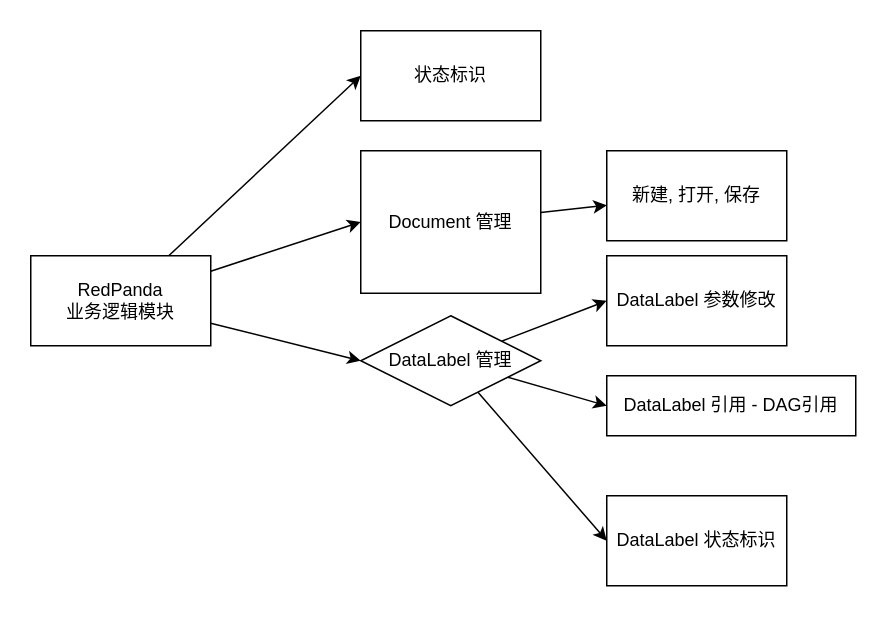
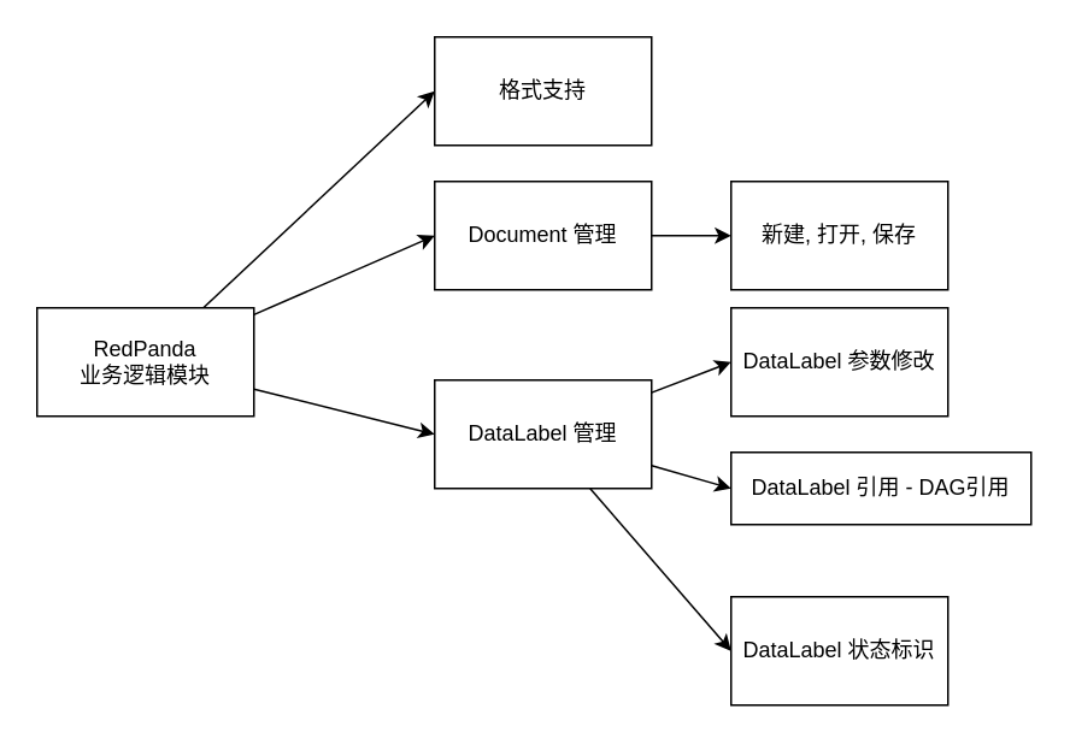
  <mxCell id="0" />
  <mxCell id="1" parent="0" />
  <mxCell id="2" style="edgeStyle=none;html=1;entryX=0;entryY=0.5;entryDx=0;entryDy=0;" edge="1" parent="1" source="5" target="7"><mxGeometry relative="1" as="geometry" /></mxCell>
  <mxCell id="3" style="edgeStyle=none;html=1;entryX=0;entryY=0.5;entryDx=0;entryDy=0;" edge="1" parent="1" source="5" target="11"><mxGeometry relative="1" as="geometry" /></mxCell>
  <mxCell id="4" style="edgeStyle=none;html=1;entryX=0;entryY=0.5;entryDx=0;entryDy=0;" edge="1" parent="1" source="5" target="16"><mxGeometry relative="1" as="geometry" /></mxCell>
  <mxCell id="5" value="RedPanda &lt;br&gt;业务逻辑模块" style="rounded=0;whiteSpace=wrap;html=1;" vertex="1" parent="1"><mxGeometry x="20" y="170" width="120" height="60" as="geometry" /></mxCell>
  <mxCell id="6" value="" style="edgeStyle=none;html=1;" edge="1" parent="1" source="7" target="13"><mxGeometry relative="1" as="geometry" /></mxCell>
- <mxCell id="7" value="Document 管理" style="rounded=0;whiteSpace=wrap;html=1;" vertex="1" parent="1"><mxGeometry x="240" y="100" width="120" height="95" as="geometry" /></mxCell>
+ <mxCell id="7" value="Document 管理" style="rounded=0;whiteSpace=wrap;html=1;" vertex="1" parent="1"><mxGeometry x="240" y="100" width="120" height="60" as="geometry" /></mxCell>
  <mxCell id="8" style="edgeStyle=none;html=1;entryX=0;entryY=0.5;entryDx=0;entryDy=0;" edge="1" parent="1" source="11" target="12"><mxGeometry relative="1" as="geometry" /></mxCell>
  <mxCell id="9" style="edgeStyle=none;html=1;entryX=0;entryY=0.5;entryDx=0;entryDy=0;" edge="1" parent="1" source="11" target="14"><mxGeometry relative="1" as="geometry" /></mxCell>
  <mxCell id="10" style="edgeStyle=none;html=1;entryX=0;entryY=0.5;entryDx=0;entryDy=0;" edge="1" parent="1" source="11" target="15"><mxGeometry relative="1" as="geometry" /></mxCell>
- <mxCell id="11" value="DataLabel 管理" style="rhombus;whiteSpace=wrap;html=1;" vertex="1" parent="1"><mxGeometry x="240" y="210" width="120" height="60" as="geometry" /></mxCell>
+ <mxCell id="11" value="DataLabel 管理" style="rounded=0;whiteSpace=wrap;html=1;" vertex="1" parent="1"><mxGeometry x="240" y="210" width="120" height="60" as="geometry" /></mxCell>
  <mxCell id="12" value="DataLabel 参数修改" style="rounded=0;whiteSpace=wrap;html=1;" vertex="1" parent="1"><mxGeometry x="404" y="170" width="120" height="60" as="geometry" /></mxCell>
  <mxCell id="13" value="新建, 打开, 保存" style="whiteSpace=wrap;html=1;fillColor=rgb(255, 255, 255);rounded=0;" vertex="1" parent="1"><mxGeometry x="404" y="100" width="120" height="60" as="geometry" /></mxCell>
  <mxCell id="14" value="DataLabel 引用 - DAG引用" style="rounded=0;whiteSpace=wrap;html=1;" vertex="1" parent="1"><mxGeometry x="404" y="250" width="166" height="40" as="geometry" /></mxCell>
  <mxCell id="15" value="DataLabel 状态标识" style="rounded=0;whiteSpace=wrap;html=1;" vertex="1" parent="1"><mxGeometry x="404" y="330" width="120" height="60" as="geometry" /></mxCell>
- <mxCell id="16" value="状态标识" style="rounded=0;whiteSpace=wrap;html=1;" vertex="1" parent="1"><mxGeometry x="240" y="20" width="120" height="60" as="geometry" /></mxCell>
+ <mxCell id="16" value="格式支持" style="rounded=0;whiteSpace=wrap;html=1;" vertex="1" parent="1"><mxGeometry x="240" y="20" width="120" height="60" as="geometry" /></mxCell>
